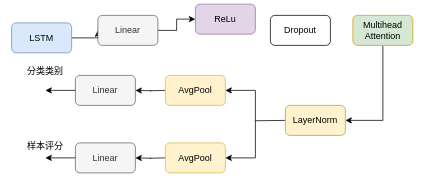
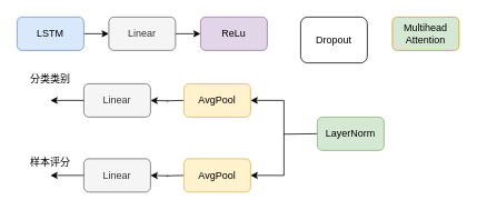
  <mxCell id="0" />
  <mxCell id="1" parent="0" />
  <mxCell id="2" style="edgeStyle=orthogonalEdgeStyle;rounded=0;orthogonalLoop=1;jettySize=auto;html=1;exitX=1;exitY=0.5;exitDx=0;exitDy=0;entryX=0;entryY=0.5;entryDx=0;entryDy=0;" parent="1" source="3" target="5" edge="1"><mxGeometry relative="1" as="geometry" /></mxCell>
- <mxCell id="3" value="LSTM" style="rounded=1;whiteSpace=wrap;html=1;fillColor=#dae8fc;strokeColor=#6c8ebf;" parent="1" vertex="1"><mxGeometry x="15" y="30" width="80" height="40" as="geometry" /></mxCell>
+ <mxCell id="3" value="LSTM" style="rounded=1;whiteSpace=wrap;html=1;fillColor=#dae8fc;strokeColor=#6c8ebf;" parent="1" vertex="1"><mxGeometry x="20" y="20" width="80" height="40" as="geometry" /></mxCell>
  <mxCell id="4" style="edgeStyle=orthogonalEdgeStyle;rounded=0;orthogonalLoop=1;jettySize=auto;html=1;exitX=1;exitY=0.5;exitDx=0;exitDy=0;entryX=0;entryY=0.5;entryDx=0;entryDy=0;" parent="1" source="5" target="6" edge="1"><mxGeometry relative="1" as="geometry" /></mxCell>
  <mxCell id="5" value="Linear" style="rounded=1;whiteSpace=wrap;html=1;fillColor=#f5f5f5;fontColor=#333333;strokeColor=#666666;" parent="1" vertex="1"><mxGeometry x="130" y="20" width="80" height="40" as="geometry" /></mxCell>
- <mxCell id="6" value="ReLu" style="rounded=1;whiteSpace=wrap;html=1;fillColor=#e1d5e7;strokeColor=#9673a6;" parent="1" vertex="1"><mxGeometry x="260" y="5" width="80" height="40" as="geometry" /></mxCell>
- <mxCell id="7" value="Dropout" style="rounded=1;whiteSpace=wrap;html=1;" parent="1" vertex="1"><mxGeometry x="360" y="20" width="80" height="40" as="geometry" /></mxCell>
+ <mxCell id="6" value="ReLu" style="rounded=1;whiteSpace=wrap;html=1;fillColor=#e1d5e7;strokeColor=#9673a6;" parent="1" vertex="1"><mxGeometry x="240" y="20" width="80" height="40" as="geometry" /></mxCell>
+ <mxCell id="7" value="Dropout" style="rounded=1;whiteSpace=wrap;html=1;" parent="1" vertex="1"><mxGeometry x="360" y="20" width="80" height="55" as="geometry" /></mxCell>
  <mxCell id="8" style="edgeStyle=orthogonalEdgeStyle;rounded=0;orthogonalLoop=1;jettySize=auto;html=1;entryX=1;entryY=0.5;entryDx=0;entryDy=0;" parent="1" target="14" edge="1"><mxGeometry relative="1" as="geometry"><mxPoint x="380" y="160" as="sourcePoint" /><mxPoint x="340" y="160" as="targetPoint" /></mxGeometry></mxCell>
- <mxCell id="9" value="LayerNorm" style="rounded=1;whiteSpace=wrap;html=1;fillColor=#fff2cc;strokeColor=#82b366;" parent="1" vertex="1"><mxGeometry x="380" y="140" width="80" height="40" as="geometry" /></mxCell>
- <mxCell id="10" style="edgeStyle=orthogonalEdgeStyle;rounded=0;orthogonalLoop=1;jettySize=auto;html=1;exitX=0.5;exitY=1;exitDx=0;exitDy=0;entryX=1;entryY=0.5;entryDx=0;entryDy=0;" edge="1" parent="1" source="11" target="9"><mxGeometry relative="1" as="geometry" /></mxCell>
+ <mxCell id="9" value="LayerNorm" style="rounded=1;whiteSpace=wrap;html=1;fillColor=#d5e8d4;strokeColor=#82b366;" parent="1" vertex="1"><mxGeometry x="380" y="140" width="80" height="40" as="geometry" /></mxCell>
  <mxCell id="11" value="Multihead&lt;div&gt;Attention&lt;/div&gt;" style="rounded=1;whiteSpace=wrap;html=1;fillColor=#d5e8d4;strokeColor=#d79b00;" parent="1" vertex="1"><mxGeometry x="470" y="20" width="80" height="40" as="geometry" /></mxCell>
  <mxCell id="12" style="edgeStyle=orthogonalEdgeStyle;rounded=0;orthogonalLoop=1;jettySize=auto;html=1;entryX=1;entryY=0.5;entryDx=0;entryDy=0;" edge="1" parent="1"><mxGeometry relative="1" as="geometry"><mxPoint x="220" y="120" as="sourcePoint" /><mxPoint x="180" y="120" as="targetPoint" /></mxGeometry></mxCell>
  <mxCell id="13" value="Linear" style="rounded=1;whiteSpace=wrap;html=1;fillColor=#f5f5f5;fontColor=#333333;strokeColor=#666666;" vertex="1" parent="1"><mxGeometry x="100" y="100" width="80" height="40" as="geometry" /></mxCell>
  <mxCell id="14" value="AvgPool" style="rounded=1;whiteSpace=wrap;html=1;fillColor=#fff2cc;strokeColor=#d6b656;" vertex="1" parent="1"><mxGeometry x="220" y="100" width="80" height="40" as="geometry" /></mxCell>
  <mxCell id="15" style="edgeStyle=orthogonalEdgeStyle;rounded=0;orthogonalLoop=1;jettySize=auto;html=1;entryX=1;entryY=0.5;entryDx=0;entryDy=0;" edge="1" parent="1"><mxGeometry relative="1" as="geometry"><mxPoint x="220" y="210" as="sourcePoint" /><mxPoint x="180" y="210" as="targetPoint" /></mxGeometry></mxCell>
  <mxCell id="16" value="Linear" style="rounded=1;whiteSpace=wrap;html=1;fillColor=#f5f5f5;fontColor=#333333;strokeColor=#666666;" vertex="1" parent="1"><mxGeometry x="100" y="190" width="80" height="40" as="geometry" /></mxCell>
  <mxCell id="17" value="AvgPool" style="rounded=1;whiteSpace=wrap;html=1;fillColor=#fff2cc;strokeColor=#d6b656;" vertex="1" parent="1"><mxGeometry x="220" y="190" width="80" height="40" as="geometry" /></mxCell>
  <mxCell id="18" value="" style="endArrow=classic;html=1;rounded=0;entryX=1;entryY=0.5;entryDx=0;entryDy=0;" edge="1" parent="1" target="17"><mxGeometry width="50" height="50" relative="1" as="geometry"><mxPoint x="340" y="160" as="sourcePoint" /><mxPoint x="380" y="260" as="targetPoint" /><Array as="points"><mxPoint x="340" y="210" /></Array></mxGeometry></mxCell>
  <mxCell id="19" value="" style="endArrow=classic;html=1;rounded=0;exitX=0;exitY=0.5;exitDx=0;exitDy=0;" edge="1" parent="1" source="13"><mxGeometry width="50" height="50" relative="1" as="geometry"><mxPoint x="330" y="310" as="sourcePoint" /><mxPoint x="60" y="120" as="targetPoint" /></mxGeometry></mxCell>
  <mxCell id="20" value="" style="endArrow=classic;html=1;rounded=0;exitX=0;exitY=0.5;exitDx=0;exitDy=0;" edge="1" parent="1" source="16"><mxGeometry width="50" height="50" relative="1" as="geometry"><mxPoint x="330" y="310" as="sourcePoint" /><mxPoint x="60" y="210" as="targetPoint" /></mxGeometry></mxCell>
  <mxCell id="21" value="分类类别" style="text;html=1;align=center;verticalAlign=middle;whiteSpace=wrap;rounded=0;" vertex="1" parent="1"><mxGeometry x="30" y="80" width="60" height="30" as="geometry" /></mxCell>
  <mxCell id="22" value="样本评分" style="text;html=1;align=center;verticalAlign=middle;whiteSpace=wrap;rounded=0;" vertex="1" parent="1"><mxGeometry x="30" y="180" width="60" height="30" as="geometry" /></mxCell>
